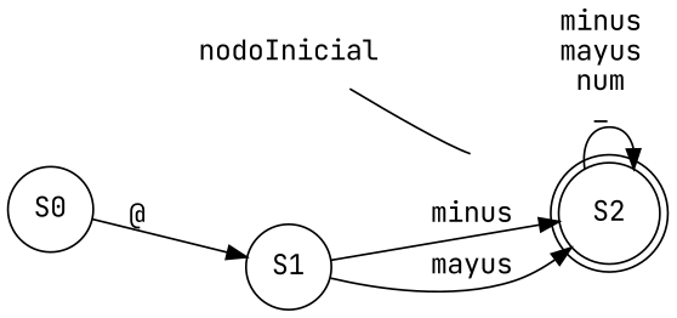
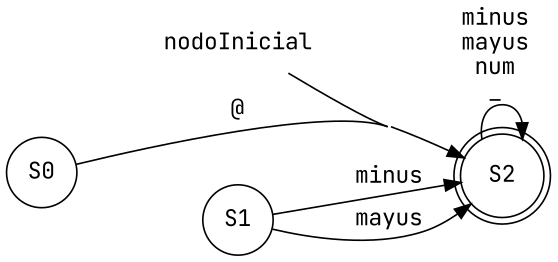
  digraph {
    concentrate=true
    fontname="JetBrains Mono"
    rankdir=LR
    node [fontname="JetBrains Mono" shape=circle]
    edge [fontname="JetBrains Mono"]
    nodoInicial [shape=none]
    n2 [label=S2 shape=doublecircle]
    n3 [label=S0]
    n4 [label=S1]
    nodoInicial -> n2
    n2 -> n2 [label="minus \nmayus \nnum \n_ \n"]
-   n3 -> n4 [label="@"]
+   n3 -> n2 [label="@"]
    n4 -> n2 [label=minus]
    n4 -> n2 [label=mayus]
  }
